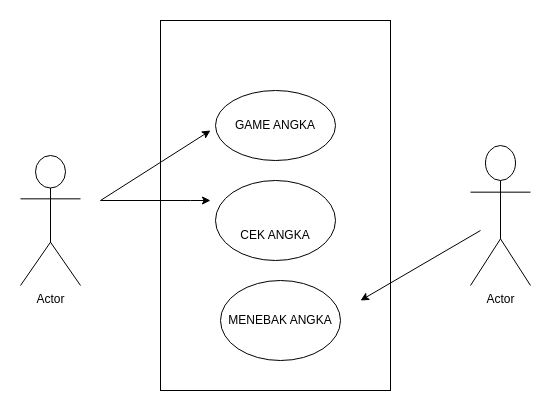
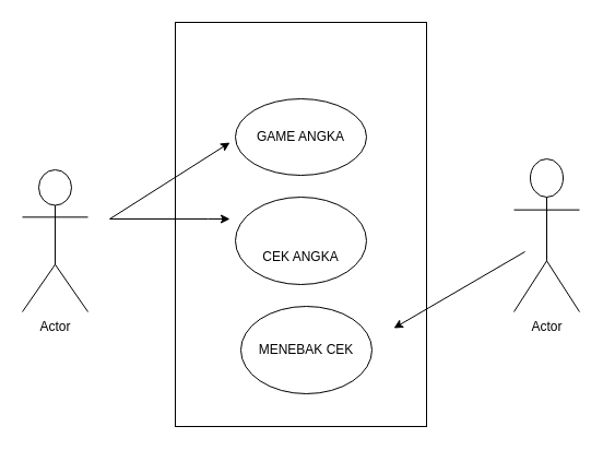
  <mxCell id="0" />
  <mxCell id="1" parent="0" />
  <mxCell id="2" value="" style="rounded=0;whiteSpace=wrap;html=1;" vertex="1" parent="1"><mxGeometry x="160" y="20" width="230" height="370" as="geometry" /></mxCell>
  <mxCell id="3" value="" style="ellipse;whiteSpace=wrap;html=1;" vertex="1" parent="1"><mxGeometry x="215" y="90" width="120" height="70" as="geometry" /></mxCell>
  <mxCell id="4" value="" style="ellipse;whiteSpace=wrap;html=1;" vertex="1" parent="1"><mxGeometry x="215" y="180" width="120" height="80" as="geometry" /></mxCell>
  <mxCell id="5" value="" style="ellipse;whiteSpace=wrap;html=1;" vertex="1" parent="1"><mxGeometry x="220" y="280" width="120" height="80" as="geometry" /></mxCell>
  <mxCell id="6" value="Actor" style="shape=umlActor;verticalLabelPosition=bottom;verticalAlign=top;html=1;outlineConnect=0;" vertex="1" parent="1"><mxGeometry x="20" y="155" width="60" height="130" as="geometry" /></mxCell>
  <mxCell id="7" value="Actor" style="shape=umlActor;verticalLabelPosition=bottom;verticalAlign=top;html=1;outlineConnect=0;" vertex="1" parent="1"><mxGeometry x="470" y="145" width="60" height="140" as="geometry" /></mxCell>
  <mxCell id="8" value="GAME ANGKA" style="text;html=1;strokeColor=none;fillColor=none;align=center;verticalAlign=middle;whiteSpace=wrap;rounded=0;" vertex="1" parent="1"><mxGeometry x="225" y="110" width="100" height="30" as="geometry" /></mxCell>
  <mxCell id="9" value="CEK ANGKA" style="text;html=1;strokeColor=none;fillColor=none;align=center;verticalAlign=middle;whiteSpace=wrap;rounded=0;" vertex="1" parent="1"><mxGeometry x="230" y="220" width="90" height="30" as="geometry" /></mxCell>
- <mxCell id="10" value="MENEBAK ANGKA" style="text;html=1;strokeColor=none;fillColor=none;align=center;verticalAlign=middle;whiteSpace=wrap;rounded=0;" vertex="1" parent="1"><mxGeometry x="215" y="305" width="130" height="30" as="geometry" /></mxCell>
+ <mxCell id="10" value="MENEBAK CEK" style="text;html=1;strokeColor=none;fillColor=none;align=center;verticalAlign=middle;whiteSpace=wrap;rounded=0;" vertex="1" parent="1"><mxGeometry x="215" y="305" width="130" height="30" as="geometry" /></mxCell>
  <mxCell id="11" value="" style="endArrow=classic;html=1;rounded=0;" edge="1" parent="1"><mxGeometry width="50" height="50" relative="1" as="geometry"><mxPoint x="480" y="230" as="sourcePoint" /><mxPoint x="360" y="300" as="targetPoint" /><Array as="points"><mxPoint x="360" y="300" /></Array></mxGeometry></mxCell>
  <mxCell id="12" value="" style="endArrow=classic;html=1;rounded=0;" edge="1" parent="1"><mxGeometry width="50" height="50" relative="1" as="geometry"><mxPoint x="100" y="200" as="sourcePoint" /><mxPoint x="210" y="130" as="targetPoint" /></mxGeometry></mxCell>
  <mxCell id="13" value="" style="endArrow=classic;html=1;rounded=0;" edge="1" parent="1"><mxGeometry width="50" height="50" relative="1" as="geometry"><mxPoint x="100" y="200" as="sourcePoint" /><mxPoint x="210" y="200" as="targetPoint" /><Array as="points"><mxPoint x="190" y="200" /></Array></mxGeometry></mxCell>
